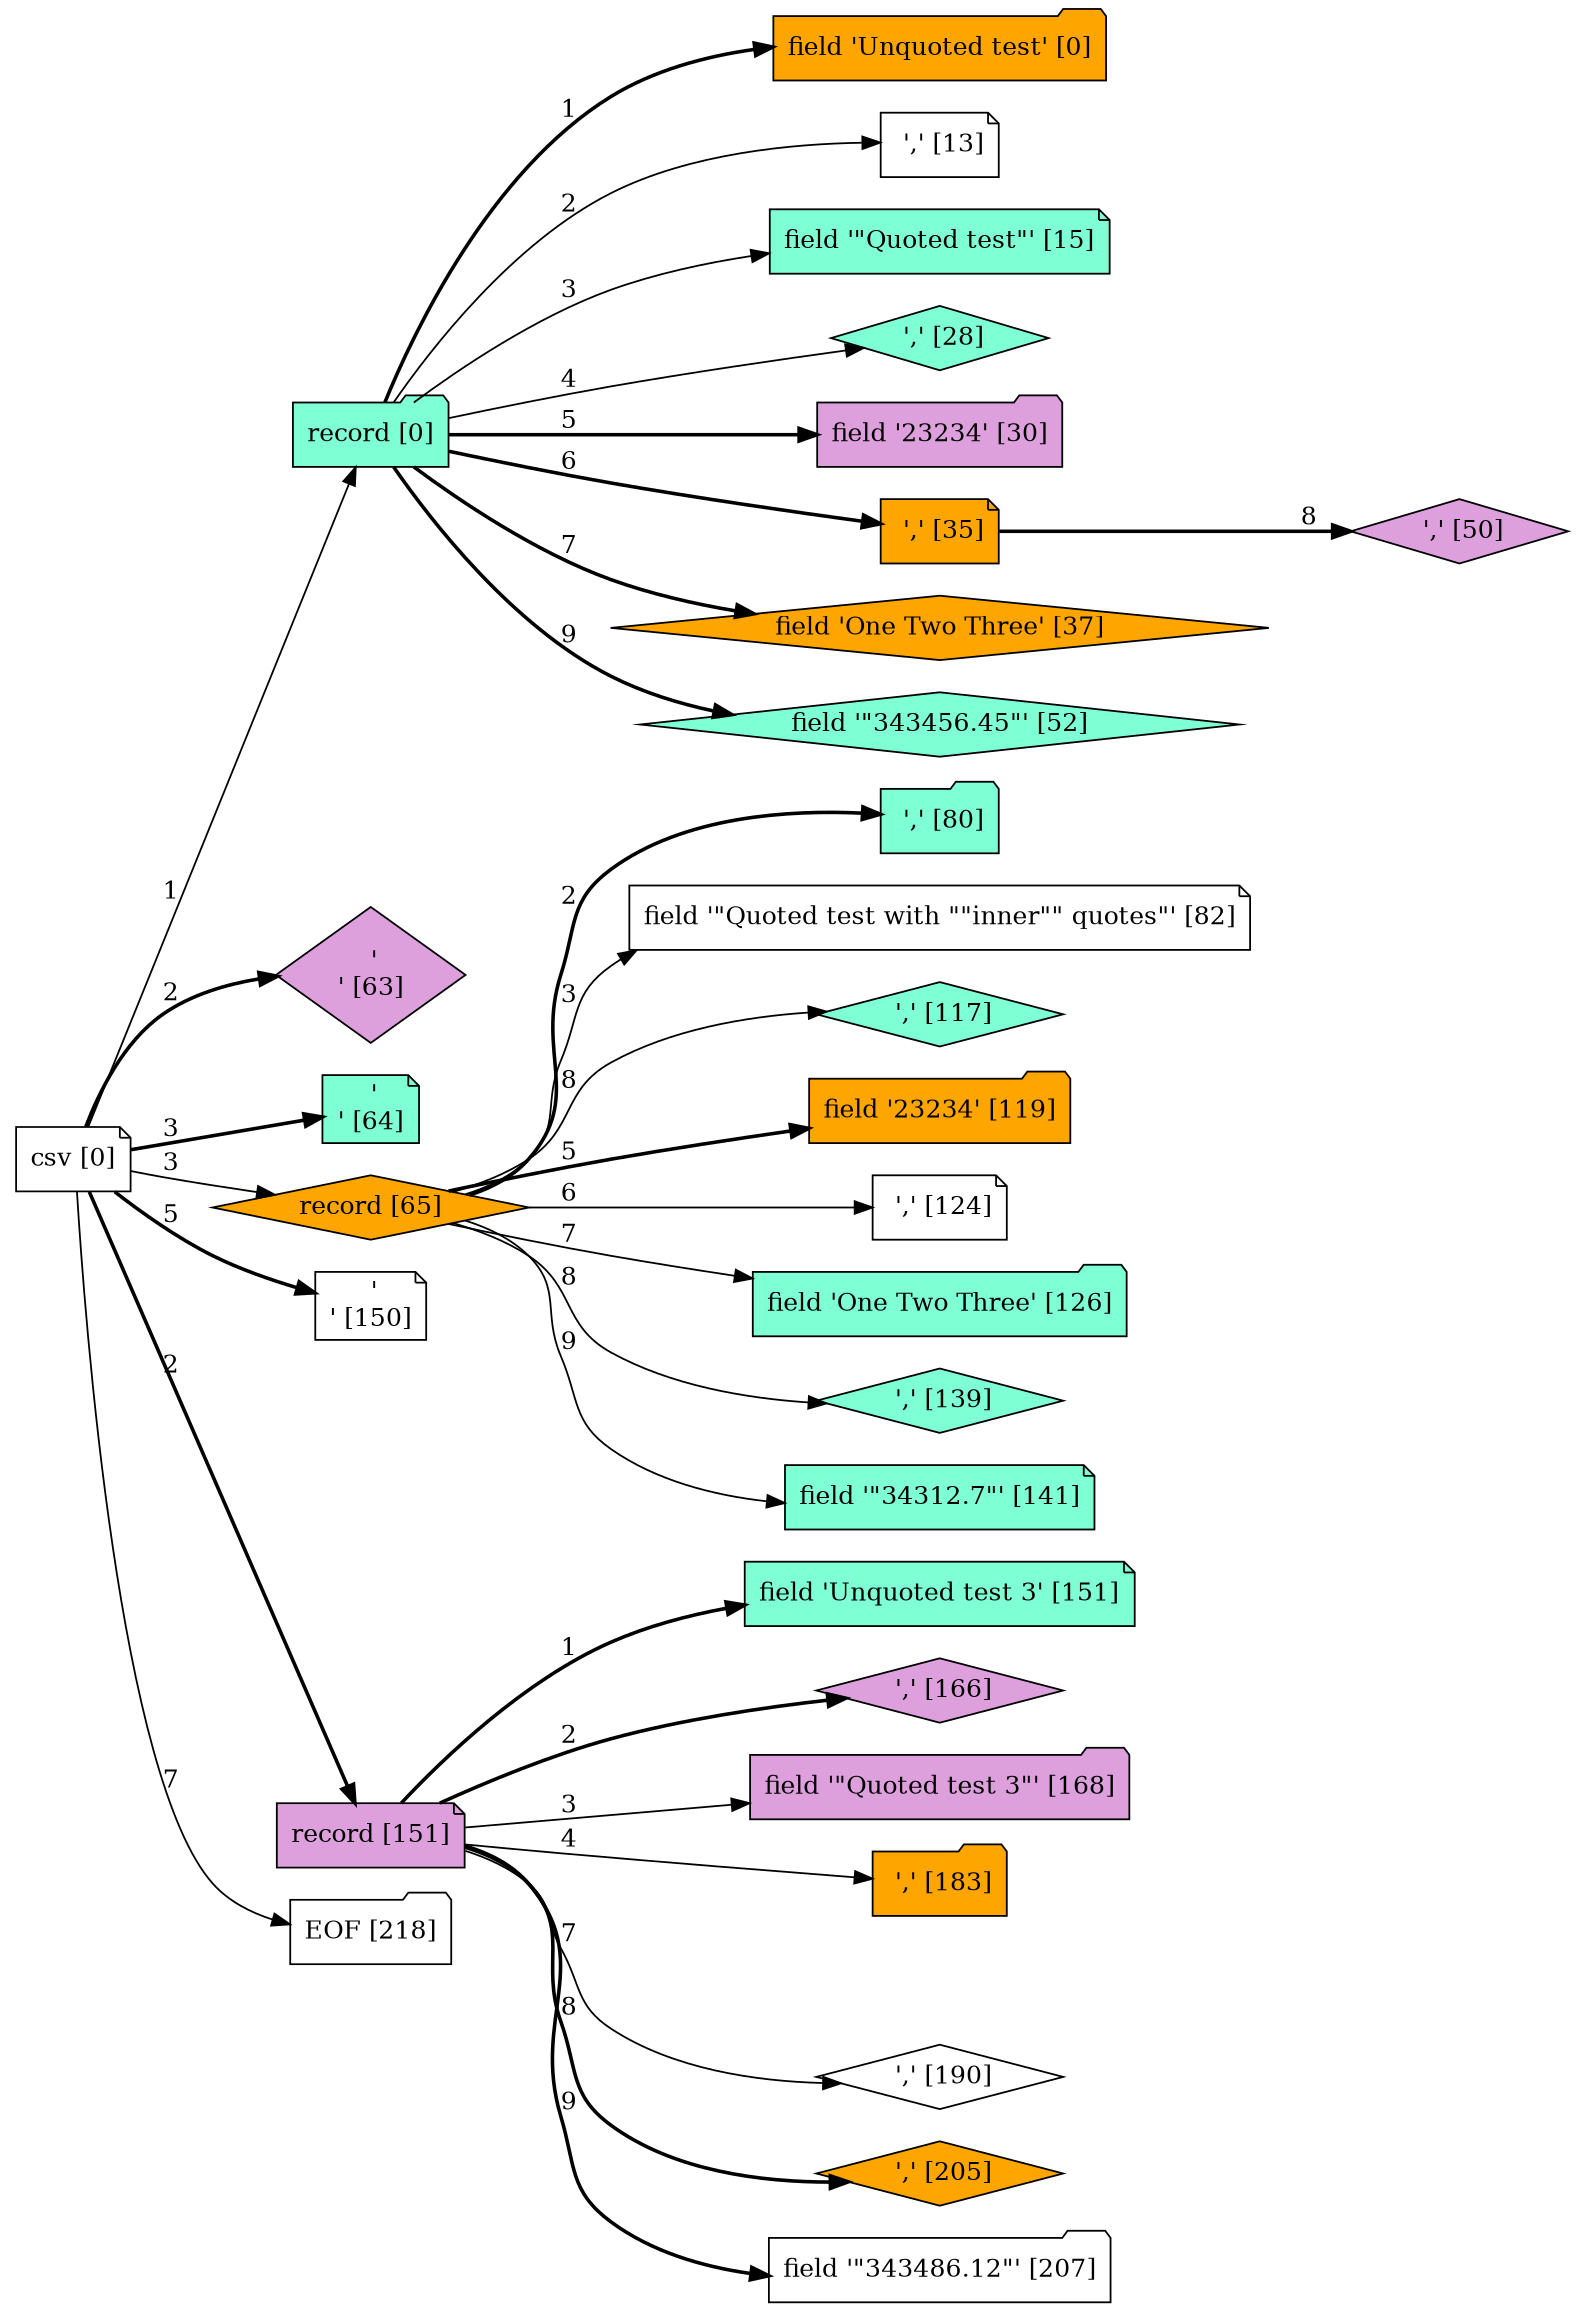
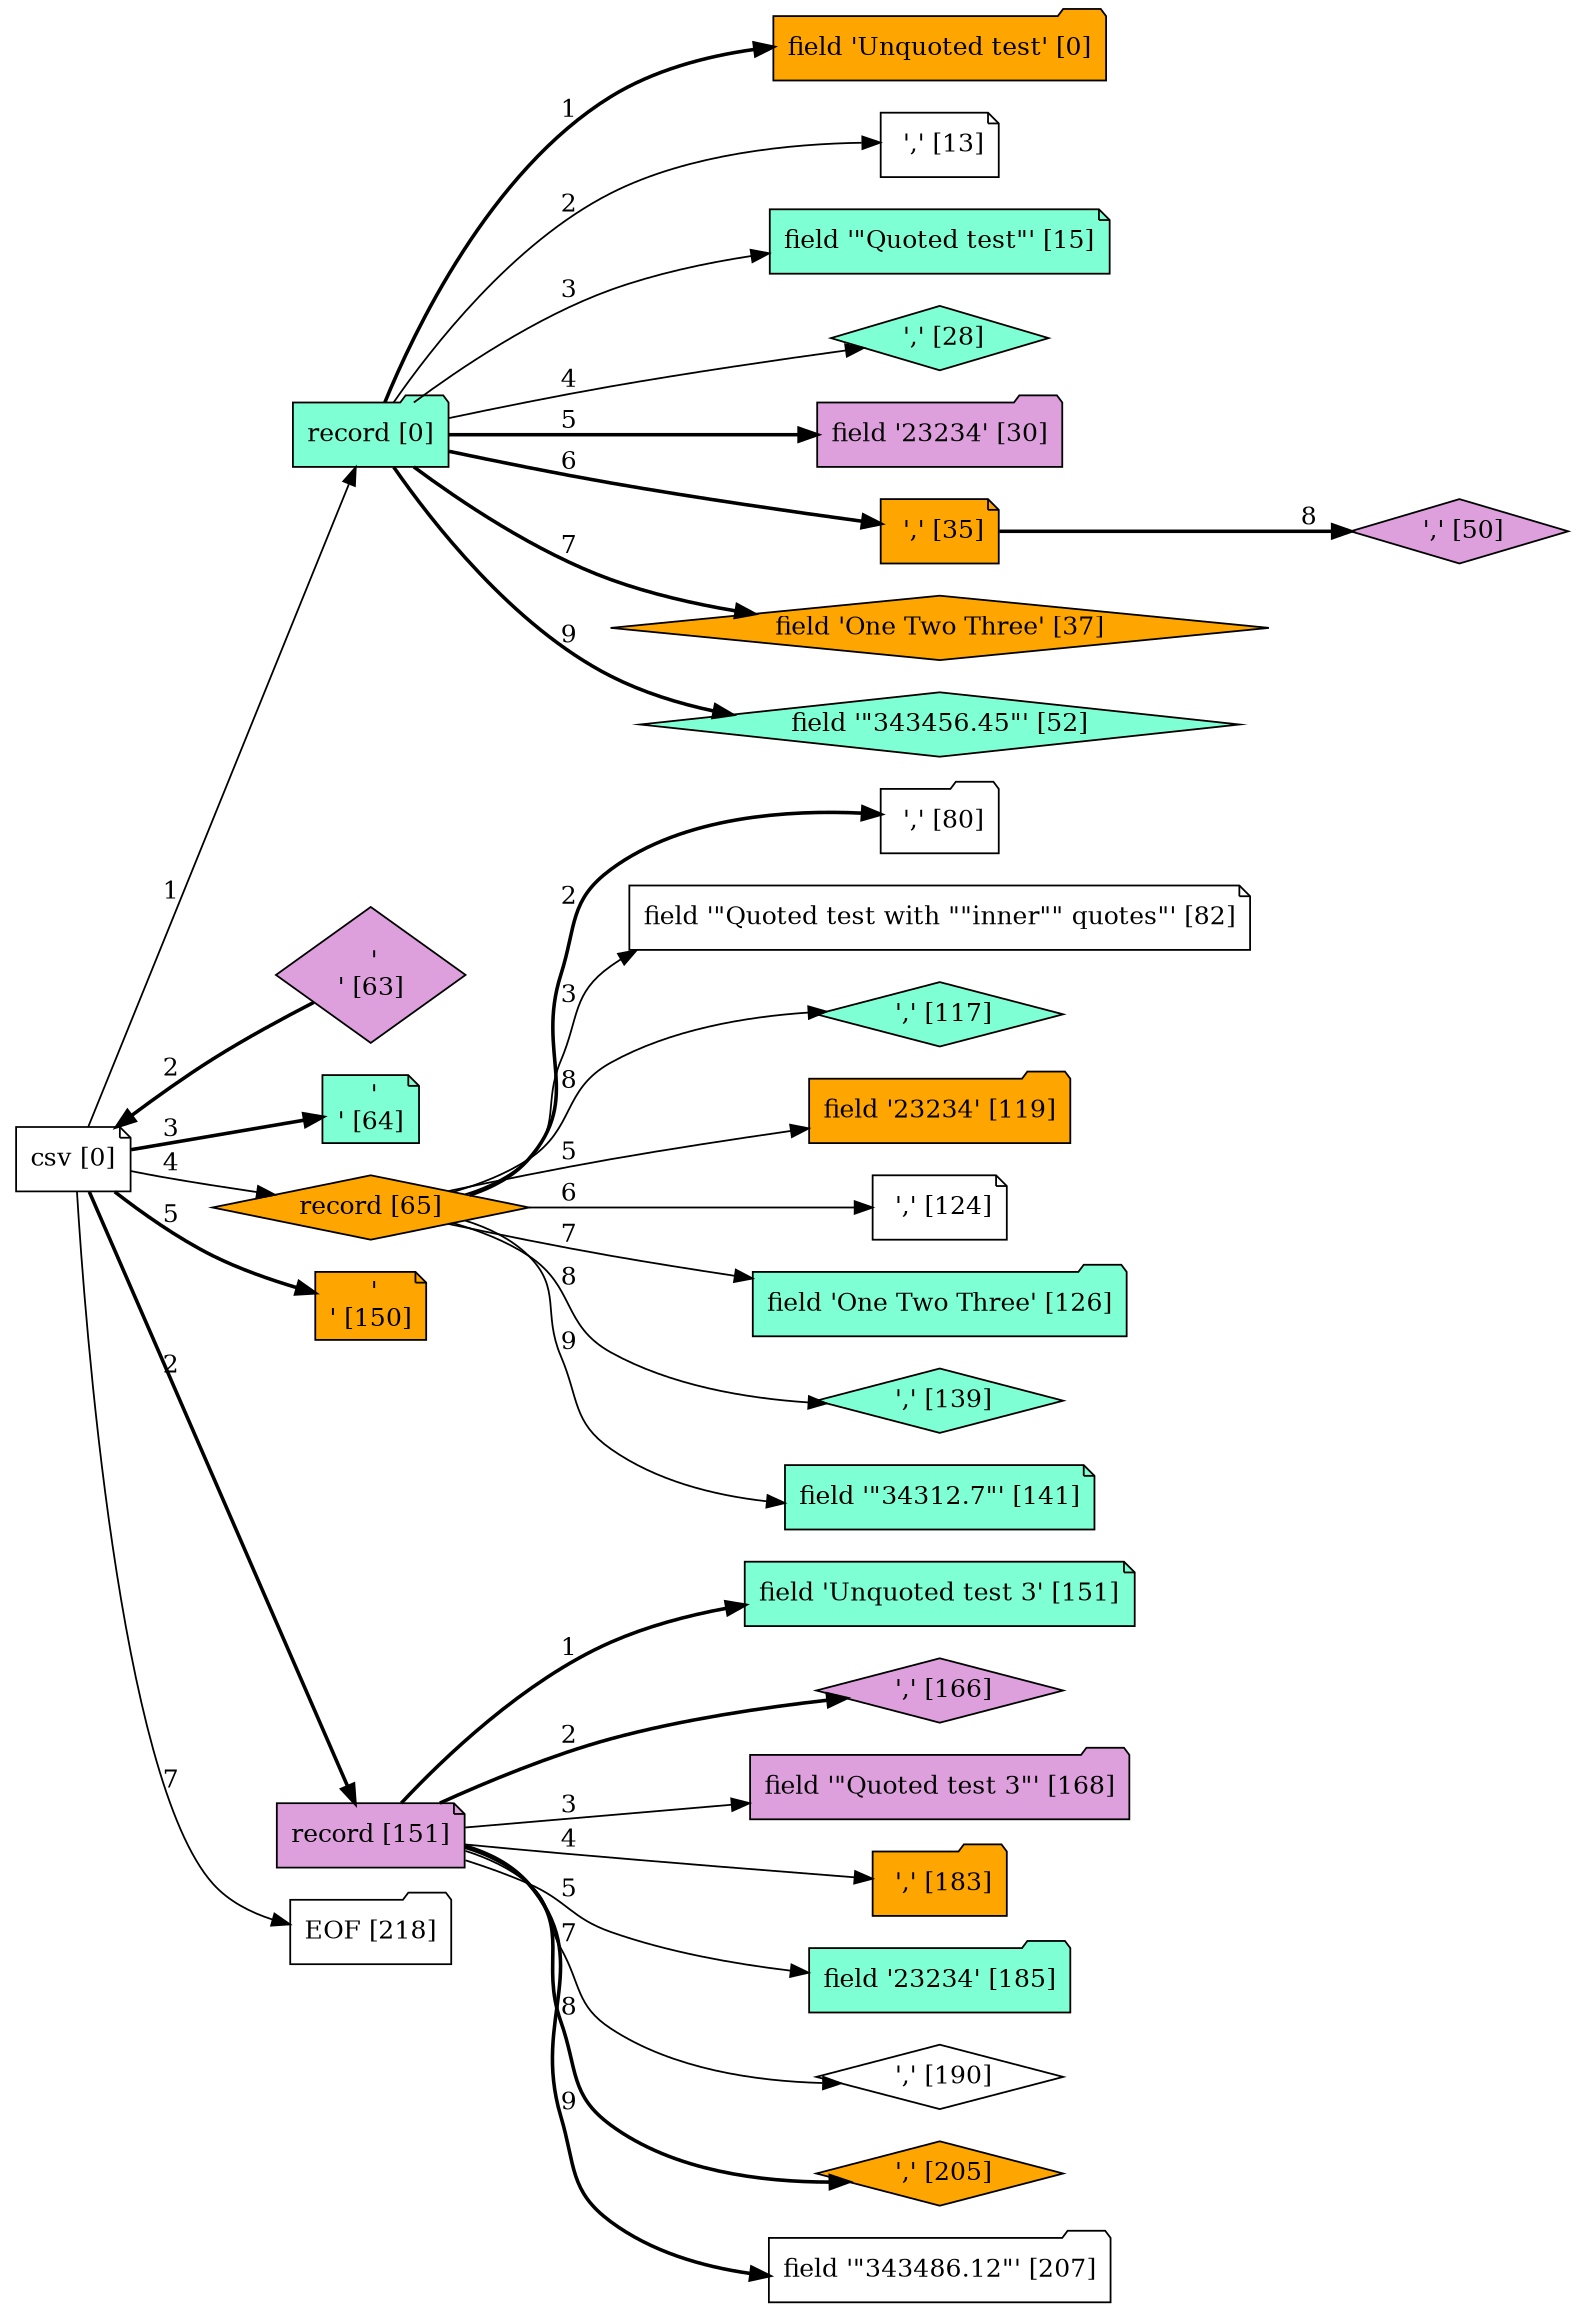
  digraph {
    rankdir=LR
    node [fillcolor=aquamarine shape=note style=filled]
    edge [style=solid]
    n1 [fillcolor=white label="csv [0]"]
    n2 [label="record [0]" shape=folder]
    n3 [fillcolor=plum label=" '\n' [63]" shape=diamond]
    n4 [label=" '\n' [64]"]
    n5 [fillcolor=orange label="record [65]" shape=diamond]
-   n6 [fillcolor=white label=" '\n' [150]"]
+   n6 [fillcolor=orange label=" '\n' [150]"]
    n7 [fillcolor=plum label="record [151]"]
    n8 [fillcolor=white label="EOF [218]" shape=folder]
    n9 [fillcolor=orange label="field 'Unquoted test' [0]" shape=folder]
    n10 [fillcolor=white label=" ',' [13]"]
    n11 [label="field '\"Quoted test\"' [15]"]
    n12 [label=" ',' [28]" shape=diamond]
    n13 [fillcolor=plum label="field '23234' [30]" shape=folder]
    n14 [fillcolor=orange label=" ',' [35]"]
    n15 [fillcolor=orange label="field 'One Two Three' [37]" shape=diamond]
    n16 [label="field '\"343456.45\"' [52]" shape=diamond]
-   n17 [label=" ',' [80]" shape=folder]
+   n17 [fillcolor=white label=" ',' [80]" shape=folder]
    n18 [fillcolor=white label="field '\"Quoted test with \"\"inner\"\" quotes\"' [82]"]
    n19 [label=" ',' [117]" shape=diamond]
    n20 [fillcolor=orange label="field '23234' [119]" shape=folder]
    n21 [fillcolor=white label=" ',' [124]"]
    n22 [label="field 'One Two Three' [126]" shape=folder]
    n23 [label=" ',' [139]" shape=diamond]
    n24 [label="field '\"34312.7\"' [141]"]
    n25 [label="field 'Unquoted test 3' [151]"]
    n26 [fillcolor=plum label=" ',' [166]" shape=diamond]
    n27 [fillcolor=plum label="field '\"Quoted test 3\"' [168]" shape=folder]
    n28 [fillcolor=orange label=" ',' [183]" shape=folder]
+   n29 [label="field '23234' [185]" shape=folder]
    n30 [fillcolor=white label=" ',' [190]" shape=diamond]
    n31 [fillcolor=orange label=" ',' [205]" shape=diamond]
    n32 [fillcolor=white label="field '\"343486.12\"' [207]" shape=folder]
    n33 [fillcolor=plum label=" ',' [50]" shape=diamond]
    n1 -> n2 [label=1]
-   n1 -> n3 [label=2 style=bold]
+   n3 -> n1 [label=2 style=bold]
    n1 -> n4 [label=3 style=bold]
-   n1 -> n5 [label=3]
+   n1 -> n5 [label=4]
    n1 -> n6 [label=5 style=bold]
    n1 -> n7 [label=2 style=bold]
    n1 -> n8 [label=7]
    n2 -> n9 [label=1 style=bold]
    n2 -> n10 [label=2]
    n2 -> n11 [label=3]
    n2 -> n12 [label=4]
    n2 -> n13 [label=5 style=bold]
    n2 -> n14 [label=6 style=bold]
    n2 -> n15 [label=7 style=bold]
    n2 -> n16 [label=9 style=bold]
    n5 -> n17 [label=2 style=bold]
    n5 -> n18 [label=3]
    n5 -> n19 [label=8]
-   n5 -> n20 [label=5 style=bold]
+   n5 -> n20 [label=5]
    n5 -> n21 [label=6]
    n5 -> n22 [label=7]
    n5 -> n23 [label=8]
    n5 -> n24 [label=9]
    n7 -> n25 [label=1 style=bold]
    n7 -> n26 [label=2 style=bold]
    n7 -> n27 [label=3]
    n7 -> n28 [label=4]
+   n7 -> n29 [label=5]
    n7 -> n30 [label=7]
    n7 -> n31 [label=8 style=bold]
    n7 -> n32 [label=9 style=bold]
    n14 -> n33 [label=8 style=bold]
  }
